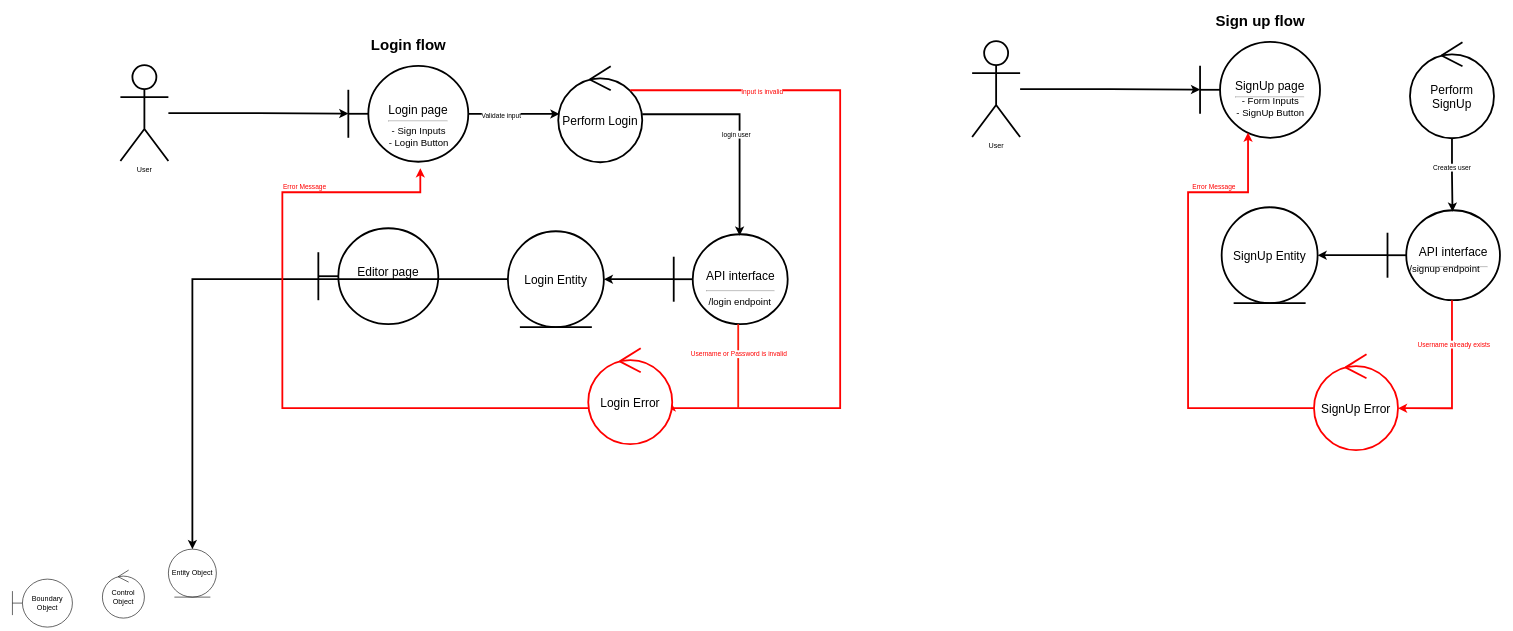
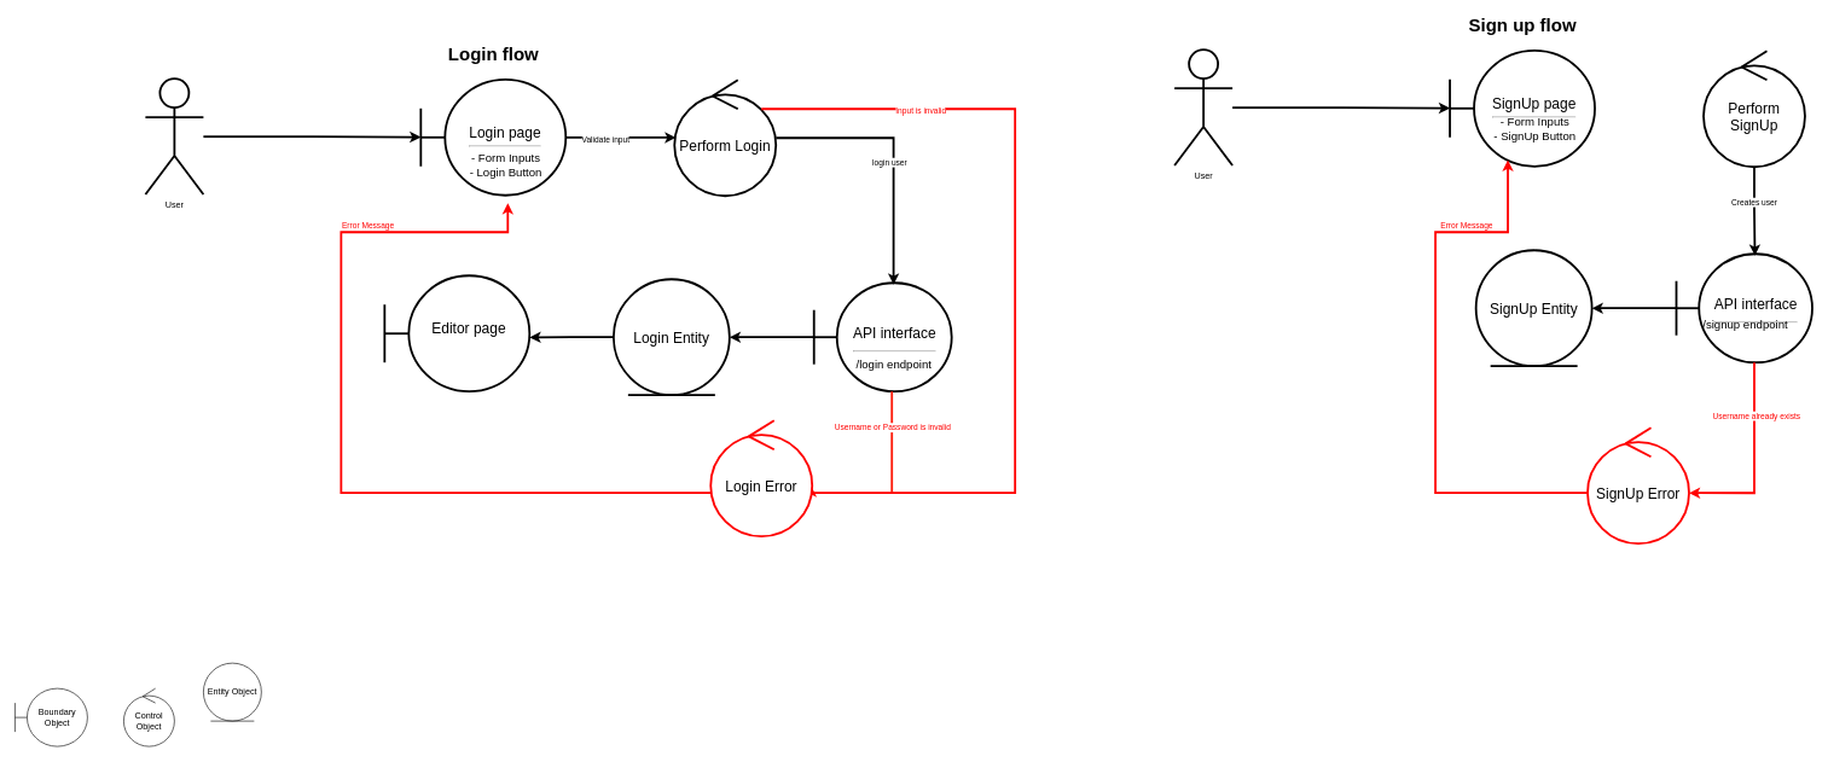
  <mxCell id="0" />
  <mxCell id="1" parent="0" />
- <mxCell id="2" value="Boundary Object" style="shape=umlBoundary;whiteSpace=wrap;html=1;" parent="1" vertex="1"><mxGeometry x="20" y="965" width="100" height="80" as="geometry" /></mxCell>
+ <mxCell id="2" value="Boundary Object" style="shape=umlBoundary;whiteSpace=wrap;html=1;" parent="1" vertex="1"><mxGeometry x="20" y="950" width="100" height="80" as="geometry" /></mxCell>
  <mxCell id="3" value="Control Object" style="ellipse;shape=umlControl;whiteSpace=wrap;html=1;" parent="1" vertex="1"><mxGeometry x="170" y="950" width="70" height="80" as="geometry" /></mxCell>
  <mxCell id="4" value="Entity Object" style="ellipse;shape=umlEntity;whiteSpace=wrap;html=1;" parent="1" vertex="1"><mxGeometry x="280" y="915" width="80" height="80" as="geometry" /></mxCell>
  <mxCell id="5" value="&lt;font style=&quot;font-size: 20px;&quot;&gt;Perform Login&lt;/font&gt;" style="ellipse;shape=umlControl;whiteSpace=wrap;html=1;strokeWidth=3;" parent="1" vertex="1"><mxGeometry x="930" y="110" width="140" height="160" as="geometry" /></mxCell>
  <mxCell id="6" value="&lt;font style=&quot;font-size: 20px;&quot;&gt;Login Entity&lt;br&gt;&lt;/font&gt;" style="ellipse;shape=umlEntity;whiteSpace=wrap;html=1;strokeWidth=3;" parent="1" vertex="1"><mxGeometry x="846" y="385" width="160" height="160" as="geometry" /></mxCell>
  <mxCell id="7" value="" style="group;strokeWidth=1;strokeColor=none;" parent="1" vertex="1" connectable="0"><mxGeometry x="580" y="109.2" width="200" height="160" as="geometry" /></mxCell>
  <mxCell id="8" value="&lt;font style=&quot;font-size: 20px;&quot;&gt;Login page&lt;/font&gt;&lt;br&gt;&lt;hr&gt;" style="shape=umlBoundary;whiteSpace=wrap;html=1;strokeWidth=3;" parent="7" vertex="1"><mxGeometry width="200" height="160" as="geometry" /></mxCell>
- <mxCell id="9" value="&lt;p style=&quot;line-height: 140%;&quot;&gt;&lt;/p&gt;&lt;div style=&quot;font-size: 16px;&quot;&gt;&lt;font style=&quot;font-size: 16px;&quot;&gt;- Sign Inputs&lt;/font&gt;&lt;/div&gt;&lt;font style=&quot;font-size: 16px;&quot;&gt;- Login Button&lt;/font&gt;&lt;p&gt;&lt;/p&gt;" style="text;html=1;align=center;verticalAlign=middle;whiteSpace=wrap;rounded=0;" parent="7" vertex="1"><mxGeometry x="42.667" y="90.667" width="149.333" height="53.333" as="geometry" /></mxCell>
+ <mxCell id="9" value="&lt;p style=&quot;line-height: 140%;&quot;&gt;&lt;/p&gt;&lt;div style=&quot;font-size: 16px;&quot;&gt;&lt;font style=&quot;font-size: 16px;&quot;&gt;- Form Inputs&lt;/font&gt;&lt;/div&gt;&lt;font style=&quot;font-size: 16px;&quot;&gt;- Login Button&lt;/font&gt;&lt;p&gt;&lt;/p&gt;" style="text;html=1;align=center;verticalAlign=middle;whiteSpace=wrap;rounded=0;" parent="7" vertex="1"><mxGeometry x="42.667" y="90.667" width="149.333" height="53.333" as="geometry" /></mxCell>
  <mxCell id="10" value="" style="group;strokeWidth=1;strokeColor=none;" parent="1" vertex="1" connectable="0"><mxGeometry x="1122.5" y="390" width="190" height="150" as="geometry" /></mxCell>
  <mxCell id="11" value="&lt;p style=&quot;line-height: 40%;&quot;&gt;&lt;/p&gt;&lt;h1 style=&quot;font-size: 20px;&quot;&gt;&lt;font size=&quot;1&quot;&gt;&lt;span style=&quot;font-weight: normal; font-size: 20px;&quot;&gt;API interface&lt;/span&gt;&lt;font&gt;&lt;br&gt;&lt;/font&gt;&lt;/font&gt;&lt;/h1&gt;&lt;hr&gt;&lt;p&gt;&lt;/p&gt;" style="shape=umlBoundary;whiteSpace=wrap;html=1;strokeWidth=3;" parent="10" vertex="1"><mxGeometry width="190" height="150" as="geometry" /></mxCell>
  <mxCell id="12" value="&lt;font style=&quot;font-size: 16px;&quot;&gt;/login endpoint&lt;br&gt;&lt;/font&gt;" style="text;html=1;align=center;verticalAlign=middle;whiteSpace=wrap;rounded=0;" parent="10" vertex="1"><mxGeometry x="40" y="90" width="140" height="45" as="geometry" /></mxCell>
  <mxCell id="13" style="edgeStyle=orthogonalEdgeStyle;rounded=0;orthogonalLoop=1;jettySize=auto;html=1;entryX=0.014;entryY=0.497;entryDx=0;entryDy=0;entryPerimeter=0;strokeWidth=3;" parent="1" source="8" target="5" edge="1"><mxGeometry relative="1" as="geometry" /></mxCell>
  <mxCell id="14" value="Validate input" style="edgeLabel;html=1;align=center;verticalAlign=middle;resizable=0;points=[];" parent="13" vertex="1" connectable="0"><mxGeometry x="-0.288" y="-2" relative="1" as="geometry"><mxPoint as="offset" /></mxGeometry></mxCell>
  <mxCell id="15" style="edgeStyle=orthogonalEdgeStyle;rounded=0;orthogonalLoop=1;jettySize=auto;html=1;entryX=0.578;entryY=0.016;entryDx=0;entryDy=0;entryPerimeter=0;strokeWidth=3;" parent="1" source="5" target="11" edge="1"><mxGeometry relative="1" as="geometry" /></mxCell>
  <mxCell id="16" value="login user" style="edgeLabel;html=1;align=center;verticalAlign=middle;resizable=0;points=[];" parent="15" vertex="1" connectable="0"><mxGeometry x="0.081" y="-6" relative="1" as="geometry"><mxPoint y="-1" as="offset" /></mxGeometry></mxCell>
  <mxCell id="17" style="edgeStyle=orthogonalEdgeStyle;rounded=0;orthogonalLoop=1;jettySize=auto;html=1;entryX=1;entryY=0.5;entryDx=0;entryDy=0;strokeWidth=3;" parent="1" source="11" target="6" edge="1"><mxGeometry relative="1" as="geometry" /></mxCell>
  <mxCell id="18" value="User" style="shape=umlActor;verticalLabelPosition=bottom;verticalAlign=top;html=1;strokeWidth=3;" parent="1" vertex="1"><mxGeometry x="200" y="108" width="80" height="160" as="geometry" /></mxCell>
  <mxCell id="19" style="edgeStyle=orthogonalEdgeStyle;rounded=0;orthogonalLoop=1;jettySize=auto;html=1;entryX=0;entryY=0.498;entryDx=0;entryDy=0;entryPerimeter=0;strokeWidth=3;" parent="1" source="18" target="8" edge="1"><mxGeometry relative="1" as="geometry" /></mxCell>
  <mxCell id="20" value="&lt;font style=&quot;font-size: 25px;&quot;&gt;Login flow&lt;/font&gt;" style="text;align=center;fontStyle=1;verticalAlign=middle;spacingLeft=3;spacingRight=3;strokeColor=none;rotatable=0;points=[[0,0.5],[1,0.5]];portConstraint=eastwest;html=1;" parent="1" vertex="1"><mxGeometry x="640" y="60" width="80" height="26" as="geometry" /></mxCell>
  <mxCell id="21" value="" style="group;strokeWidth=1;strokeColor=none;" parent="1" vertex="1" connectable="0"><mxGeometry x="530" y="380" width="200" height="160" as="geometry" /></mxCell>
  <mxCell id="22" value="&lt;font style=&quot;font-size: 20px;&quot;&gt;Editor page&lt;/font&gt;&lt;div&gt;&lt;br/&gt;&lt;/div&gt;" style="shape=umlBoundary;whiteSpace=wrap;html=1;strokeWidth=3;" parent="21" vertex="1"><mxGeometry width="200" height="160" as="geometry" /></mxCell>
- <mxCell id="23" style="edgeStyle=orthogonalEdgeStyle;rounded=0;orthogonalLoop=1;jettySize=auto;html=1;strokeWidth=3;" parent="1" source="6" target="4" edge="1"><mxGeometry relative="1" as="geometry" /></mxCell>
+ <mxCell id="23" style="edgeStyle=orthogonalEdgeStyle;rounded=0;orthogonalLoop=1;jettySize=auto;html=1;entryX=1.001;entryY=0.533;entryDx=0;entryDy=0;entryPerimeter=0;strokeWidth=3;" parent="1" source="6" target="22" edge="1"><mxGeometry relative="1" as="geometry" /></mxCell>
  <mxCell id="24" value="&lt;font style=&quot;font-size: 20px;&quot;&gt;Perform SignUp&lt;/font&gt;" style="ellipse;shape=umlControl;whiteSpace=wrap;html=1;strokeWidth=3;" parent="1" vertex="1"><mxGeometry x="2350" y="70" width="140" height="160" as="geometry" /></mxCell>
  <mxCell id="25" value="&lt;font style=&quot;font-size: 20px;&quot;&gt;SignUp Entity&lt;br&gt;&lt;/font&gt;" style="ellipse;shape=umlEntity;whiteSpace=wrap;html=1;strokeWidth=3;" parent="1" vertex="1"><mxGeometry x="2036" y="345" width="160" height="160" as="geometry" /></mxCell>
  <mxCell id="26" value="" style="group;strokeWidth=1;strokeColor=none;" parent="1" vertex="1" connectable="0"><mxGeometry x="2000" y="69.2" width="200" height="160" as="geometry" /></mxCell>
  <mxCell id="27" value="&lt;font style=&quot;font-size: 20px;&quot;&gt;SignUp page&lt;/font&gt;&lt;br&gt;&lt;hr&gt;" style="shape=umlBoundary;whiteSpace=wrap;html=1;strokeWidth=3;" parent="26" vertex="1"><mxGeometry width="200" height="160" as="geometry" /></mxCell>
  <mxCell id="28" value="&lt;p style=&quot;line-height: 140%;&quot;&gt;&lt;/p&gt;&lt;div style=&quot;font-size: 16px;&quot;&gt;&lt;font style=&quot;font-size: 16px;&quot;&gt;- Form Inputs&lt;/font&gt;&lt;/div&gt;&lt;font style=&quot;font-size: 16px;&quot;&gt;- SignUp Button&lt;/font&gt;&lt;p&gt;&lt;/p&gt;" style="text;html=1;align=center;verticalAlign=middle;whiteSpace=wrap;rounded=0;" parent="26" vertex="1"><mxGeometry x="42.667" y="80.667" width="149.333" height="53.333" as="geometry" /></mxCell>
  <mxCell id="29" value="" style="group;strokeWidth=1;strokeColor=none;" parent="1" vertex="1" connectable="0"><mxGeometry x="2312.5" y="350" width="187.5" height="150" as="geometry" /></mxCell>
  <mxCell id="30" value="&lt;p style=&quot;line-height: 40%;&quot;&gt;&lt;/p&gt;&lt;h1 style=&quot;font-size: 20px;&quot;&gt;&lt;font size=&quot;1&quot;&gt;&lt;span style=&quot;font-weight: normal; font-size: 20px;&quot;&gt;API interface&lt;/span&gt;&lt;font&gt;&lt;br&gt;&lt;/font&gt;&lt;/font&gt;&lt;/h1&gt;&lt;hr&gt;&lt;p&gt;&lt;/p&gt;" style="shape=umlBoundary;whiteSpace=wrap;html=1;strokeWidth=3;" parent="29" vertex="1"><mxGeometry width="187.5" height="150" as="geometry" /></mxCell>
  <mxCell id="31" value="&lt;font style=&quot;font-size: 16px;&quot;&gt;/signup endpoint&lt;br&gt;&lt;/font&gt;" style="text;html=1;align=center;verticalAlign=middle;whiteSpace=wrap;rounded=0;" parent="29" vertex="1"><mxGeometry x="25" y="75" width="140" height="45" as="geometry" /></mxCell>
  <mxCell id="32" style="edgeStyle=orthogonalEdgeStyle;rounded=0;orthogonalLoop=1;jettySize=auto;html=1;strokeColor=#FF0000;strokeWidth=3;entryX=0.4;entryY=0.946;entryDx=0;entryDy=0;entryPerimeter=0;" parent="1" source="34" target="27" edge="1"><mxGeometry relative="1" as="geometry"><mxPoint x="2080" y="220" as="targetPoint" /><Array as="points"><mxPoint x="1980" y="680" /><mxPoint x="1980" y="320" /><mxPoint x="2080" y="320" /></Array></mxGeometry></mxCell>
  <mxCell id="33" value="&lt;font color=&quot;#ff0000&quot;&gt;Error Message&lt;/font&gt;" style="edgeLabel;html=1;align=center;verticalAlign=middle;resizable=0;points=[];" parent="32" vertex="1" connectable="0"><mxGeometry x="0.591" y="4" relative="1" as="geometry"><mxPoint y="-6" as="offset" /></mxGeometry></mxCell>
  <mxCell id="34" value="&lt;font style=&quot;font-size: 20px;&quot;&gt;SignUp Error&lt;/font&gt;" style="ellipse;shape=umlControl;whiteSpace=wrap;html=1;strokeColor=#FF0000;strokeWidth=3;" parent="1" vertex="1"><mxGeometry x="2190" y="590" width="140" height="160" as="geometry" /></mxCell>
  <mxCell id="35" style="edgeStyle=orthogonalEdgeStyle;rounded=0;orthogonalLoop=1;jettySize=auto;html=1;entryX=0.578;entryY=0.016;entryDx=0;entryDy=0;entryPerimeter=0;strokeWidth=3;" parent="1" source="24" target="30" edge="1"><mxGeometry relative="1" as="geometry" /></mxCell>
  <mxCell id="36" value="Creates user" style="edgeLabel;html=1;align=center;verticalAlign=middle;resizable=0;points=[];" parent="35" vertex="1" connectable="0"><mxGeometry x="-0.187" y="-1" relative="1" as="geometry"><mxPoint y="-2" as="offset" /></mxGeometry></mxCell>
  <mxCell id="37" style="edgeStyle=orthogonalEdgeStyle;rounded=0;orthogonalLoop=1;jettySize=auto;html=1;entryX=1;entryY=0.5;entryDx=0;entryDy=0;strokeWidth=3;" parent="1" source="30" target="25" edge="1"><mxGeometry relative="1" as="geometry" /></mxCell>
  <mxCell id="38" style="edgeStyle=orthogonalEdgeStyle;rounded=0;orthogonalLoop=1;jettySize=auto;html=1;entryX=1;entryY=0.563;entryDx=0;entryDy=0;entryPerimeter=0;strokeWidth=3;strokeColor=#FF0000;" parent="1" source="30" target="34" edge="1"><mxGeometry relative="1" as="geometry"><mxPoint x="2406.25" y="700" as="targetPoint" /><Array as="points"><mxPoint x="2420" y="680" /></Array></mxGeometry></mxCell>
  <mxCell id="39" value="&lt;font color=&quot;#ff0000&quot;&gt;Username already exists&lt;/font&gt;" style="edgeLabel;html=1;align=center;verticalAlign=middle;resizable=0;points=[];" parent="38" vertex="1" connectable="0"><mxGeometry x="-0.456" y="2" relative="1" as="geometry"><mxPoint as="offset" /></mxGeometry></mxCell>
  <mxCell id="40" value="User" style="shape=umlActor;verticalLabelPosition=bottom;verticalAlign=top;html=1;strokeWidth=3;" parent="1" vertex="1"><mxGeometry x="1620" y="68" width="80" height="160" as="geometry" /></mxCell>
  <mxCell id="41" style="edgeStyle=orthogonalEdgeStyle;rounded=0;orthogonalLoop=1;jettySize=auto;html=1;entryX=0;entryY=0.498;entryDx=0;entryDy=0;entryPerimeter=0;strokeWidth=3;" parent="1" source="40" target="27" edge="1"><mxGeometry relative="1" as="geometry" /></mxCell>
  <mxCell id="42" value="&lt;font style=&quot;font-size: 25px;&quot;&gt;Sign up flow&lt;/font&gt;" style="text;align=center;fontStyle=1;verticalAlign=middle;spacingLeft=3;spacingRight=3;strokeColor=none;rotatable=0;points=[[0,0.5],[1,0.5]];portConstraint=eastwest;html=1;" parent="1" vertex="1"><mxGeometry x="2060" y="20" width="80" height="26" as="geometry" /></mxCell>
  <mxCell id="43" style="edgeStyle=orthogonalEdgeStyle;rounded=0;orthogonalLoop=1;jettySize=auto;html=1;entryX=0.99;entryY=0.565;entryDx=0;entryDy=0;entryPerimeter=0;strokeWidth=3;strokeColor=#FF0000;" edge="1" parent="1" target="47"><mxGeometry relative="1" as="geometry"><mxPoint x="1000" y="750" as="targetPoint" /><Array as="points"><mxPoint x="1400" y="150" /><mxPoint x="1400" y="680" /></Array><mxPoint x="1050" y="150" as="sourcePoint" /></mxGeometry></mxCell>
  <mxCell id="44" value="&lt;font color=&quot;#ff0000&quot;&gt;Input is invalid&lt;br&gt;&lt;/font&gt;" style="edgeLabel;html=1;align=center;verticalAlign=middle;resizable=0;points=[];" vertex="1" connectable="0" parent="43"><mxGeometry x="-0.626" y="-2" relative="1" as="geometry"><mxPoint as="offset" /></mxGeometry></mxCell>
  <mxCell id="45" style="edgeStyle=orthogonalEdgeStyle;rounded=0;orthogonalLoop=1;jettySize=auto;html=1;strokeColor=#FF0000;strokeWidth=3;" edge="1" parent="1" source="47"><mxGeometry relative="1" as="geometry"><mxPoint x="700" y="280" as="targetPoint" /><Array as="points"><mxPoint x="470" y="680" /><mxPoint x="470" y="320" /><mxPoint x="700" y="320" /></Array></mxGeometry></mxCell>
  <mxCell id="46" value="&lt;font color=&quot;#ff0000&quot;&gt;Error Message&lt;/font&gt;" style="edgeLabel;html=1;align=center;verticalAlign=middle;resizable=0;points=[];" vertex="1" connectable="0" parent="45"><mxGeometry x="0.591" y="4" relative="1" as="geometry"><mxPoint y="-6" as="offset" /></mxGeometry></mxCell>
  <mxCell id="47" value="&lt;font style=&quot;font-size: 20px;&quot;&gt;Login Error&lt;/font&gt;" style="ellipse;shape=umlControl;whiteSpace=wrap;html=1;strokeColor=#FF0000;strokeWidth=3;" vertex="1" parent="1"><mxGeometry x="980" y="580" width="140" height="160" as="geometry" /></mxCell>
  <mxCell id="48" value="" style="endArrow=none;html=1;rounded=0;fontSize=12;startSize=8;endSize=8;curved=1;strokeWidth=3;strokeColor=#fd1d0d;" edge="1" parent="1"><mxGeometry width="50" height="50" relative="1" as="geometry"><mxPoint x="1230" y="680" as="sourcePoint" /><mxPoint x="1230" y="540" as="targetPoint" /></mxGeometry></mxCell>
  <mxCell id="49" value="&lt;font color=&quot;#ff0000&quot;&gt;Username or Password is invalid&lt;/font&gt;" style="edgeLabel;html=1;align=center;verticalAlign=middle;resizable=0;points=[];" vertex="1" connectable="0" parent="1"><mxGeometry x="1230" y="589.996" as="geometry" /></mxCell>
